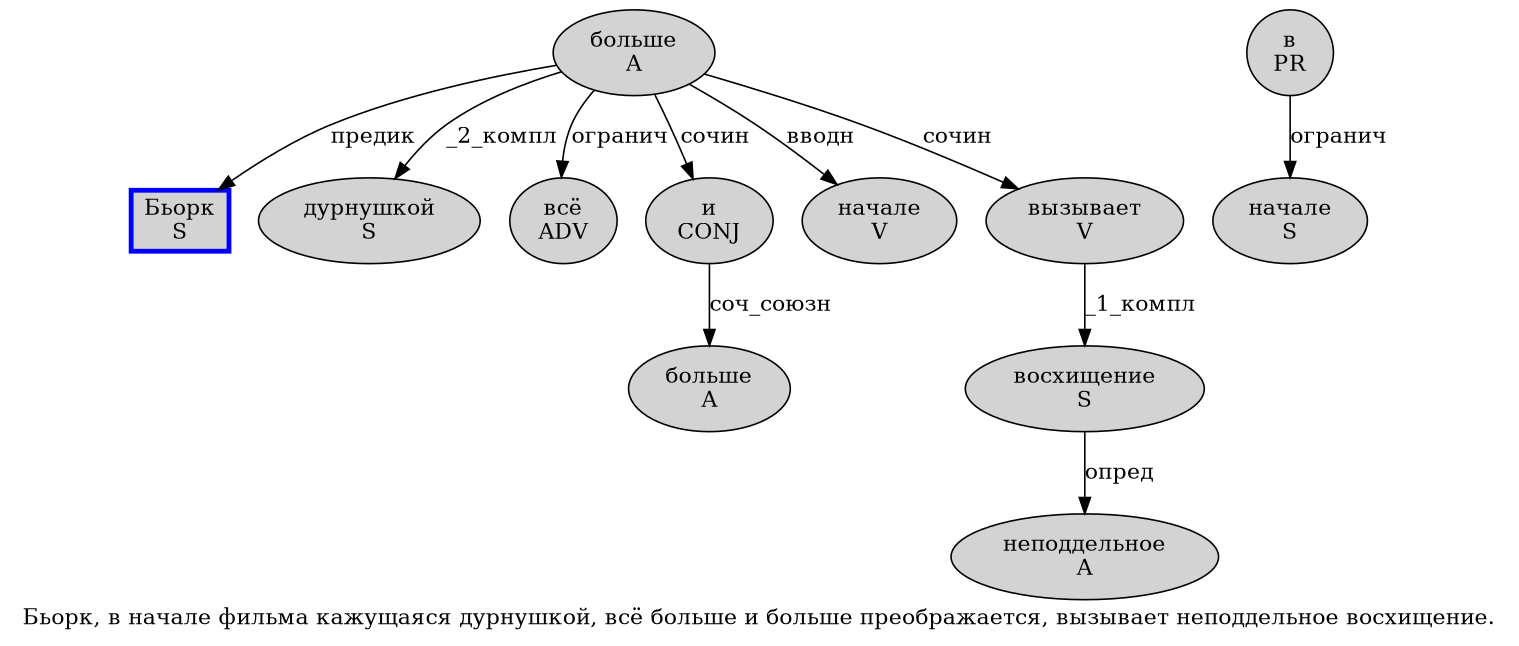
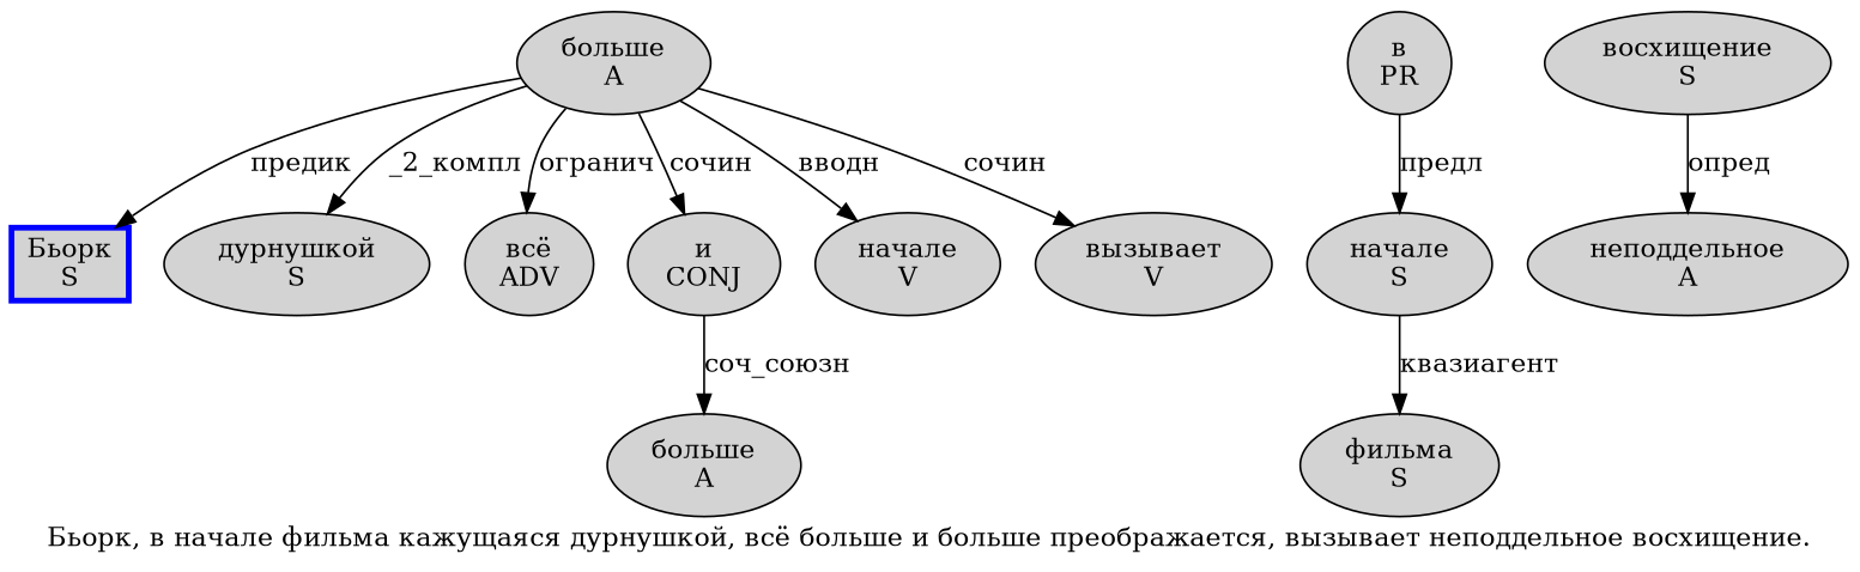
  digraph {
    label="Бьорк, в начале фильма кажущаяся дурнушкой, всё больше и больше преображается, вызывает неподдельное восхищение."
    node [fillcolor=lightgray penwidth=1 shape=ellipse style=filled]
    n1 [color=blue label="Бьорк\nS" penwidth=3 shape=box]
    n2 [label="в\nPR"]
    n3 [label="начале\nS"]
+   n4 [label="фильма\nS"]
    n5 [label="дурнушкой\nS"]
    n6 [label="всё\nADV"]
    n7 [label="больше\nA"]
    n8 [label="и\nCONJ"]
    n9 [label="начале\nV"]
    n10 [label="вызывает\nV"]
    n11 [label="больше\nA"]
    n12 [label="восхищение\nS"]
    n13 [label="неподдельное\nA"]
-   n2 -> n3 [label="огранич"]
+   n2 -> n3 [label="предл"]
+   n3 -> n4 [label="квазиагент"]
    n7 -> n1 [label="предик"]
    n7 -> n5 [label="_2_компл"]
    n7 -> n6 [label="огранич"]
    n7 -> n8 [label="сочин"]
    n7 -> n9 [label="вводн"]
    n7 -> n10 [label="сочин"]
    n8 -> n11 [label="соч_союзн"]
-   n10 -> n12 [label="_1_компл"]
    n12 -> n13 [label="опред"]
  }
